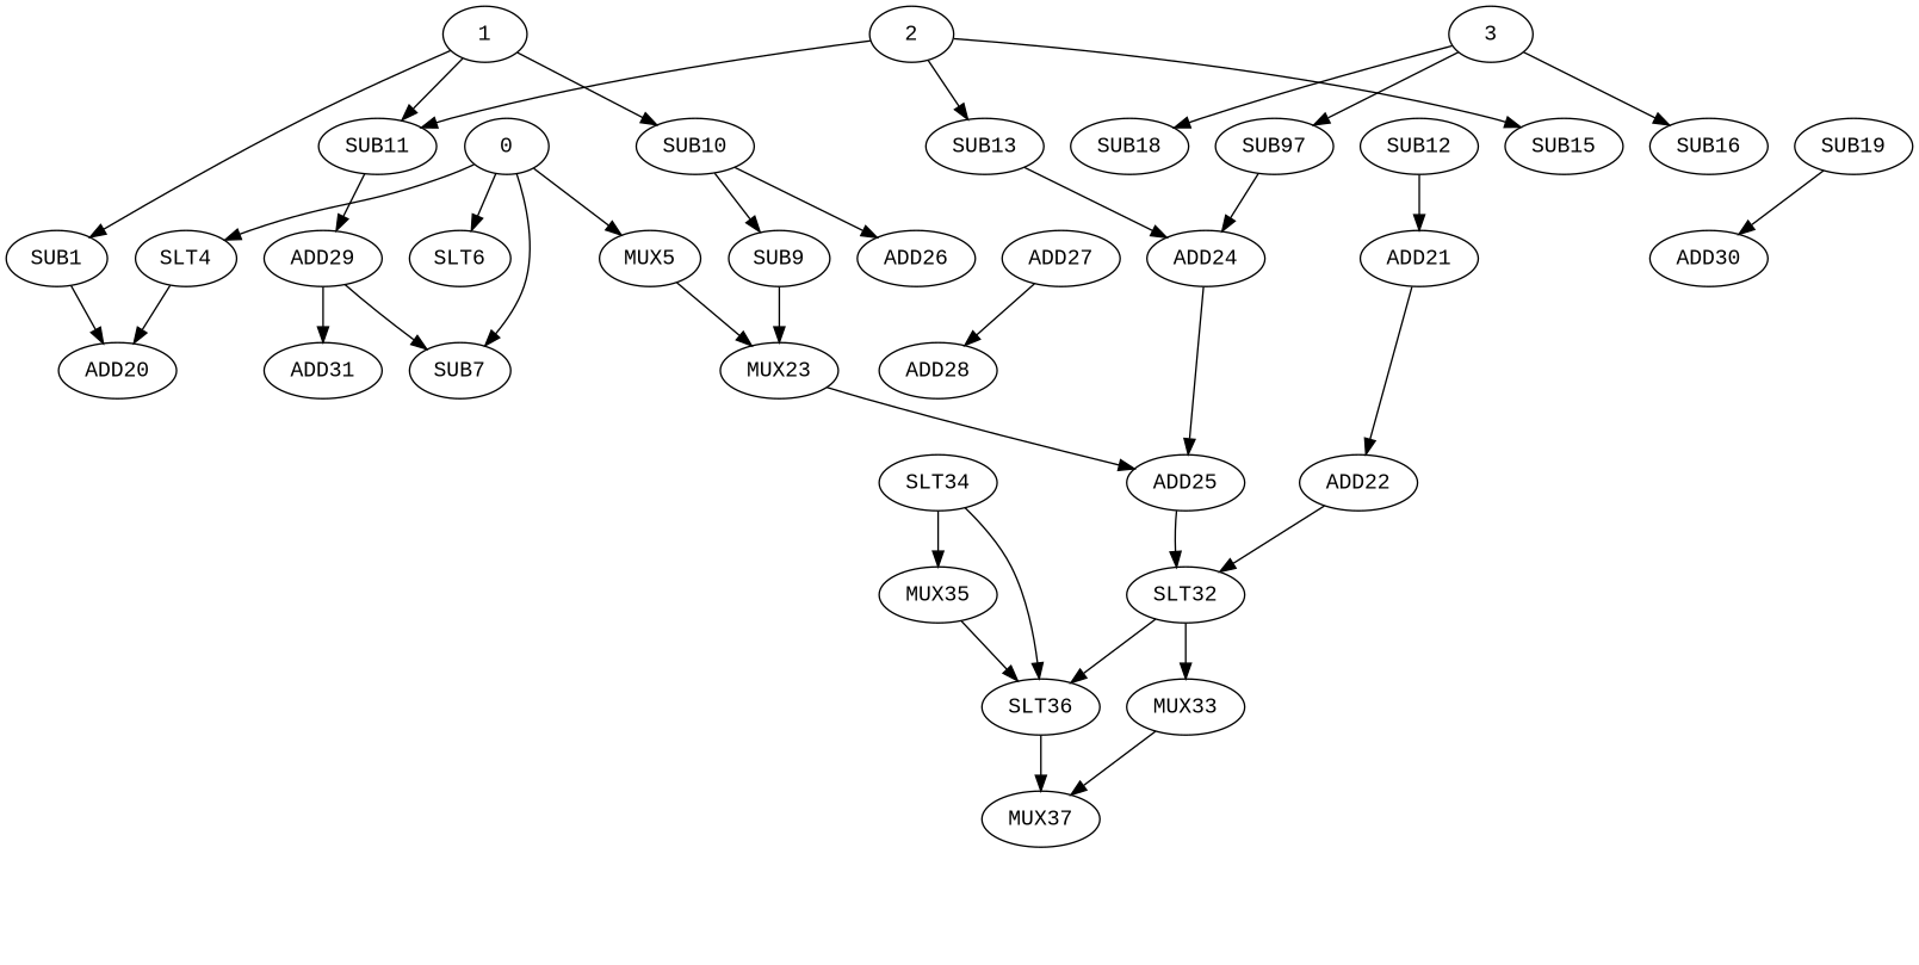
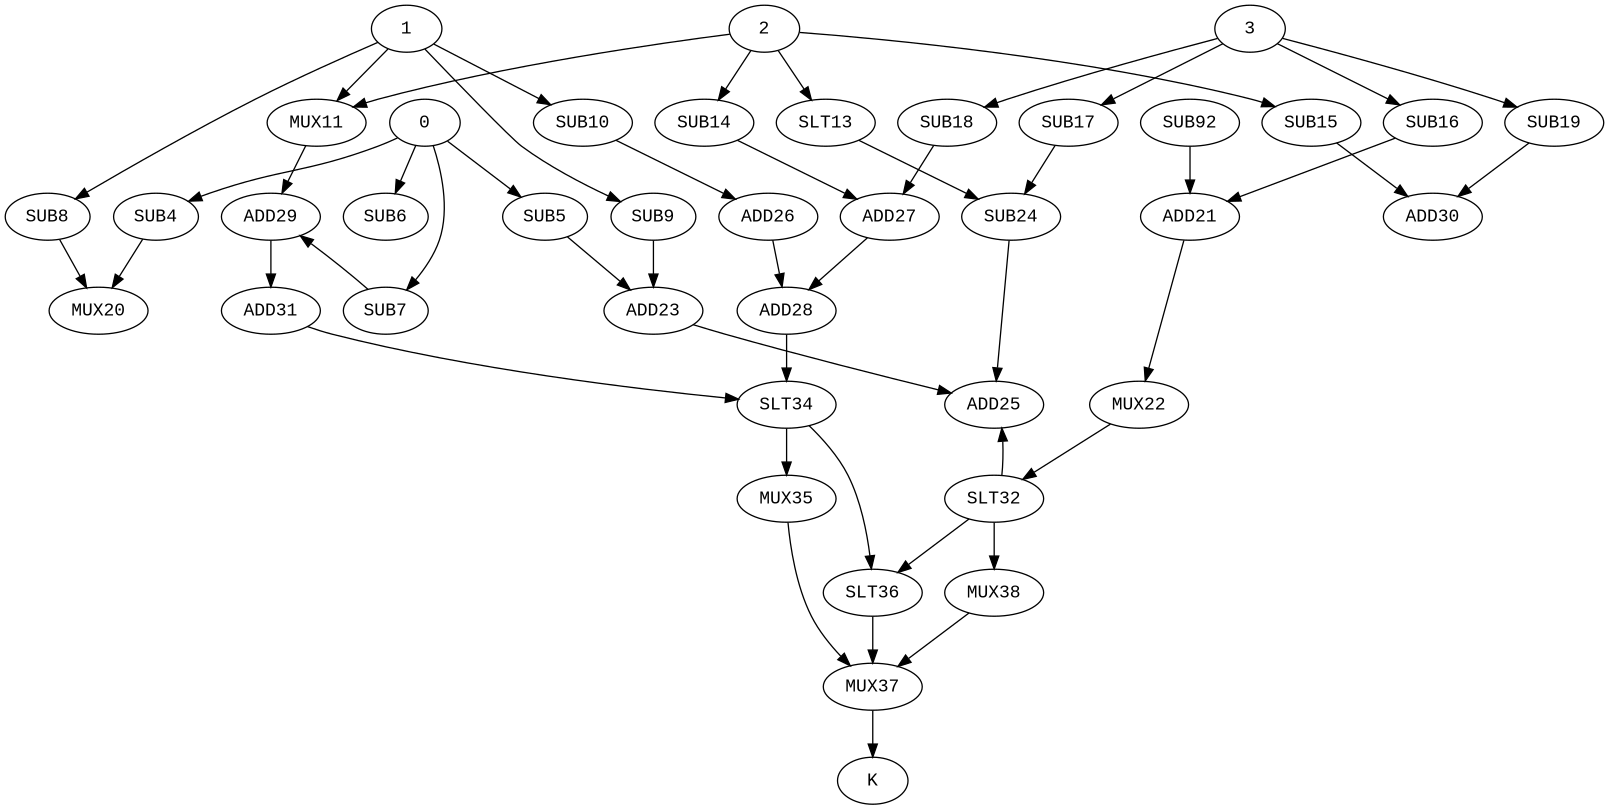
  strict digraph {
    fontname="Liberation Mono"
    node [fontname="Liberation Mono"]
    edge [fontname="Liberation Mono"]
-   n1 [label=SLT4]
-   n2 [label=ADD20]
+   n1 [label=SUB4]
+   n2 [label=MUX20]
    0
-   n4 [label=MUX5]
-   n5 [label=SLT6]
+   n4 [label=SUB5]
+   n5 [label=SUB6]
    n6 [label=SUB7]
-   n7 [label=MUX23]
+   n7 [label=ADD23]
    n8 [label=ADD29]
    n9 [label=ADD25]
    n10 [label=ADD26]
    n11 [label=ADD28]
    n12 [label=ADD31]
-   n13 [label=SUB1]
+   n13 [label=SUB8]
    1
    n15 [label=SUB9]
    n16 [label=SUB10]
-   n17 [label=SUB11]
-   n18 [label=SUB12]
+   n17 [label=MUX11]
+   n18 [label=SUB92]
    n19 [label=ADD21]
    2
-   n21 [label=SUB13]
+   n21 [label=SLT13]
+   n22 [label=SUB14]
    n23 [label=SUB15]
-   n24 [label=ADD24]
+   n24 [label=SUB24]
    n25 [label=ADD27]
    n26 [label=ADD30]
-   n27 [label=ADD22]
+   n27 [label=MUX22]
    n28 [label=SUB16]
    3
-   n30 [label=SUB97]
+   n30 [label=SUB17]
    n31 [label=SUB18]
    n32 [label=SUB19]
    n33 [label=SLT32]
-   n34 [label=MUX33]
+   n34 [label=MUX38]
    n35 [label=SLT36]
    n36 [label=SLT34]
    n37 [label=MUX35]
    n38 [label=MUX37]
+   n39 [label=K]
    n1 -> n2
    0 -> n1
    0 -> n4
    0 -> n5
    0 -> n6
    n4 -> n7
-   n8 -> n6
+   n6 -> n8
    n7 -> n9
    n8 -> n12
-   n9 -> n33
+   n33 -> n9
+   n10 -> n11
+   n11 -> n36
+   n12 -> n36
    n13 -> n2
    1 -> n13
-   n16 -> n15
+   1 -> n15
    1 -> n16
    1 -> n17
    n15 -> n7
    n16 -> n10
    n17 -> n8
    n18 -> n19
    n19 -> n27
    2 -> n17
    2 -> n21
+   2 -> n22
    2 -> n23
    n21 -> n24
+   n22 -> n25
+   n23 -> n26
    n24 -> n9
    n25 -> n11
    n27 -> n33
+   n28 -> n19
    3 -> n28
    3 -> n30
    3 -> n31
+   3 -> n32
    n30 -> n24
+   n31 -> n25
    n32 -> n26
    n33 -> n34
    n33 -> n35
    n34 -> n38
    n35 -> n38
    n36 -> n35
    n36 -> n37
-   n37 -> n35
+   n37 -> n38
+   n38 -> n39
  }
